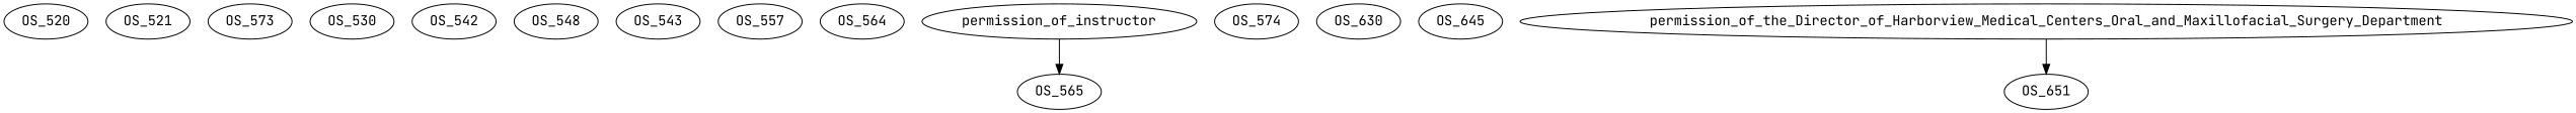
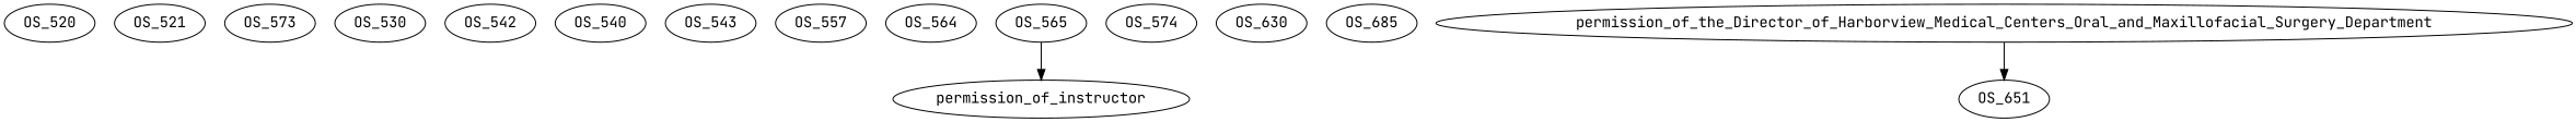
  digraph {
    fontname="JetBrains Mono"
    node [fontname="JetBrains Mono"]
    edge [color=black fontname="JetBrains Mono"]
    OS_520
    OS_521
    n3 [label=OS_573]
    OS_530
    n5 [label=OS_542]
-   OS_540 [label=OS_548]
+   OS_540
    OS_543
    n8 [label=OS_557]
    OS_564
    permission_of_instructor
    OS_565
    OS_574
    OS_630
-   OS_645
+   OS_645 [label=OS_685]
    permission_of_the_Director_of_Harborview_Medical_Centers_Oral_and_Maxillofacial_Surgery_Department
    OS_651
-   permission_of_instructor -> OS_565
+   OS_565 -> permission_of_instructor
    permission_of_the_Director_of_Harborview_Medical_Centers_Oral_and_Maxillofacial_Surgery_Department -> OS_651
  }
